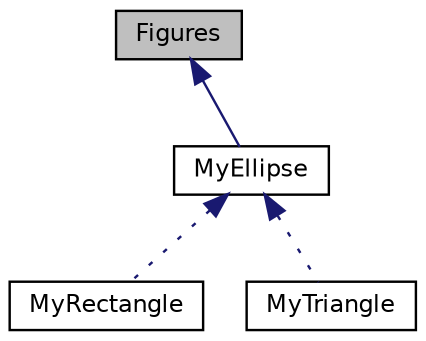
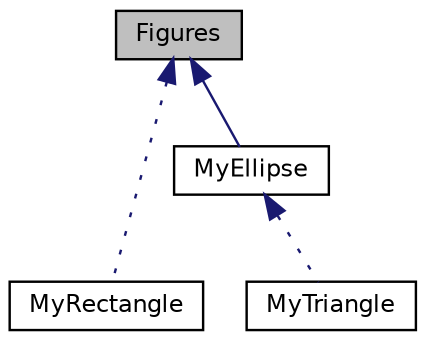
  digraph {
    node [color=black fillcolor=white fontname=Helvetica fontsize=10 shape=record style=filled]
    edge [color=midnightblue dir=back fontname=Helvetica fontsize=10 labelfontname=Helvetica labelfontsize=10 style=dotted]
    n1 [fillcolor=grey75 fontcolor=black height=0.2 label=Figures width=0.4]
    n2 [height=0.2 label=MyEllipse width=0.4]
    n3 [height=0.2 label=MyRectangle width=0.4]
    n4 [height=0.2 label=MyTriangle width=0.4]
    n1 -> n2 [style=solid]
-   n2 -> n3
+   n1 -> n3
    n2 -> n4
  }
